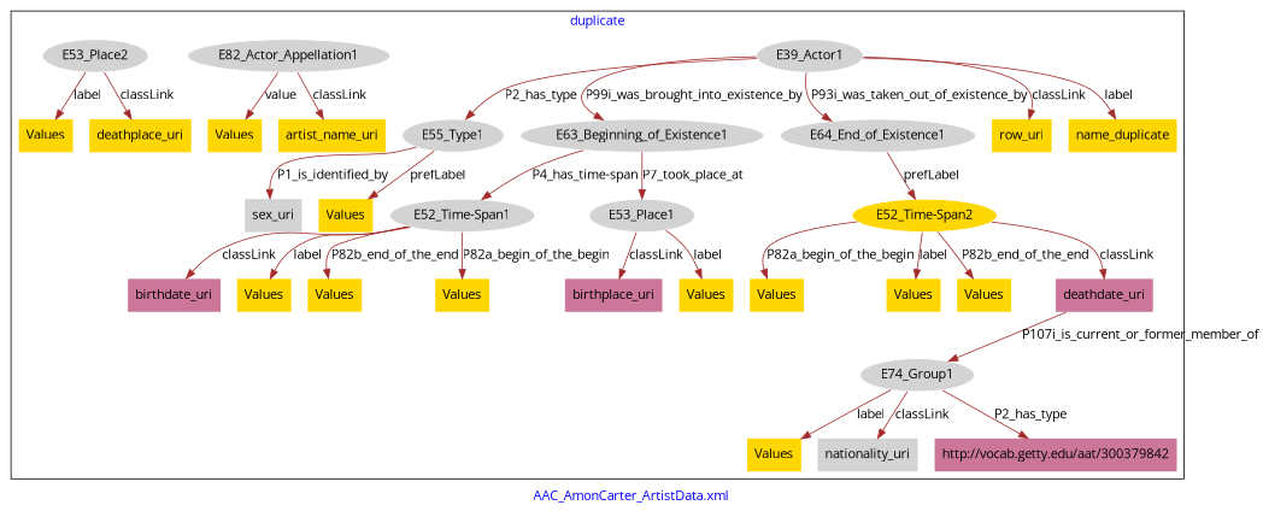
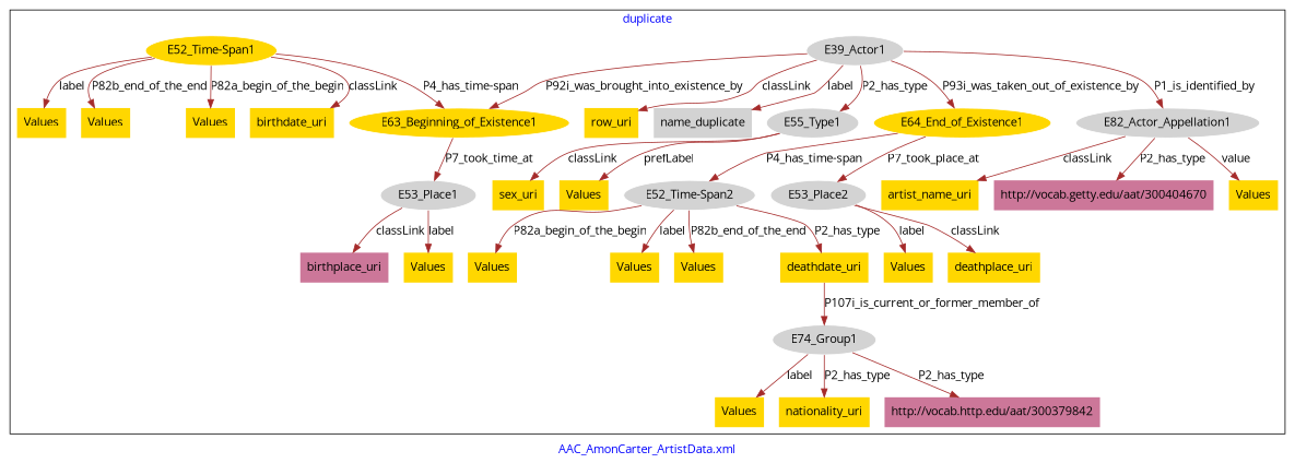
  digraph {
    fontcolor=blue
    fontname="Open Sans"
    label="AAC_AmonCarter_ArtistData.xml"
    remincross=true
    node [fillcolor=gold fontname="Open Sans" style=filled shape=plaintext]
    edge [color=brown fontcolor=black fontname="Open Sans"]
    n1 [color=white fillcolor=lightgray label=E39_Actor1 shape=""]
    n2 [color=white fillcolor=lightgray label=E55_Type1 shape=""]
-   n3 [color=white fillcolor=lightgray label=E63_Beginning_of_Existence1 shape=""]
-   n4 [color=white fillcolor=lightgray label=E64_End_of_Existence1 shape=""]
+   n3 [color=white label=E63_Beginning_of_Existence1 shape=""]
+   n4 [color=white label=E64_End_of_Existence1 shape=""]
    n5 [color=white fillcolor=lightgray label=E74_Group1 shape=""]
    n6 [color=white fillcolor=lightgray label=E82_Actor_Appellation1 shape=""]
-   n7 [color=white fillcolor=lightgray label="E52_Time-Span1" shape=""]
+   n7 [color=white label="E52_Time-Span1" shape=""]
    n8 [color=white fillcolor=lightgray label=E53_Place1 shape=""]
-   n9 [color=white label="E52_Time-Span2" shape=""]
+   n9 [color=white fillcolor=lightgray label="E52_Time-Span2" shape=""]
    n10 [color=white fillcolor=lightgray label=E53_Place2 shape=""]
    n11 [fillcolor="#CC7799" label=birthplace_uri]
    n12 [label=Values]
    n13 [label=row_uri]
    n14 [label=Values]
    n15 [label=Values]
-   n16 [fillcolor="#CC7799" label=birthdate_uri]
+   n16 [label=birthdate_uri]
    n17 [label=Values]
-   n18 [fillcolor=lightgray label=sex_uri]
+   n18 [label=sex_uri]
    n19 [label=Values]
    n20 [label=Values]
    n21 [label=Values]
    n22 [label=Values]
    n23 [label=Values]
    n24 [label=deathplace_uri]
    n25 [label=Values]
    n26 [label=Values]
-   n27 [fillcolor="#CC7799" label=deathdate_uri]
-   n28 [label=name_duplicate]
-   n29 [fillcolor=lightgray label=nationality_uri]
+   n27 [label=deathdate_uri]
+   n28 [fillcolor=lightgray label=name_duplicate]
+   n29 [label=nationality_uri]
    n30 [label=artist_name_uri]
-   n31 [fillcolor="#CC7799" label="http://vocab.getty.edu/aat/300379842"]
+   n31 [fillcolor="#CC7799" label="http://vocab.http.edu/aat/300379842"]
+   n32 [fillcolor="#CC7799" label="http://vocab.getty.edu/aat/300404670"]
    subgraph cluster_1 {
      label=duplicate
      n1
      n2
      n3
      n4
      n5
      n6
      n7
      n8
      n9
      n10
      n11
      n12
      n13
      n14
      n15
      n16
      n17
      n18
      n19
      n20
      n21
      n22
      n23
      n24
      n25
      n26
      n27
      n28
      n29
      n30
      n31
+     n32
    }
    n1 -> n2 [label=P2_has_type]
-   n1 -> n3 [label=P99i_was_brought_into_existence_by]
+   n1 -> n3 [label=P92i_was_brought_into_existence_by]
    n1 -> n4 [label=P93i_was_taken_out_of_existence_by]
+   n1 -> n6 [label=P1_is_identified_by]
    n1 -> n13 [label=classLink]
    n1 -> n28 [label=label]
-   n2 -> n18 [label=P1_is_identified_by]
+   n2 -> n18 [label=classLink]
    n2 -> n19 [label=prefLabel]
-   n3 -> n7 [label="P4_has_time-span"]
-   n3 -> n8 [label=P7_took_place_at]
-   n4 -> n9 [label=prefLabel]
+   n7 -> n3 [label="P4_has_time-span"]
+   n3 -> n8 [label=P7_took_time_at]
+   n4 -> n9 [label="P4_has_time-span"]
+   n4 -> n10 [label=P7_took_place_at]
    n5 -> n20 [label=label]
-   n5 -> n29 [label=classLink]
+   n5 -> n29 [label=P2_has_type]
    n5 -> n31 [label=P2_has_type]
    n6 -> n14 [label=value]
    n6 -> n30 [label=classLink]
+   n6 -> n32 [label=P2_has_type]
    n7 -> n16 [label=classLink]
    n7 -> n17 [label=label]
    n7 -> n23 [label=P82b_end_of_the_end]
    n7 -> n25 [label=P82a_begin_of_the_begin]
    n8 -> n11 [label=classLink]
    n8 -> n26 [label=label]
    n9 -> n12 [label=P82a_begin_of_the_begin]
    n9 -> n15 [label=label]
    n9 -> n21 [label=P82b_end_of_the_end]
-   n9 -> n27 [label=classLink]
+   n9 -> n27 [label=P2_has_type]
    n10 -> n22 [label=label]
    n10 -> n24 [label=classLink]
    n27 -> n5 [label=P107i_is_current_or_former_member_of]
  }
